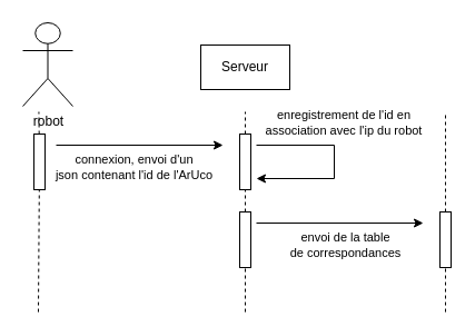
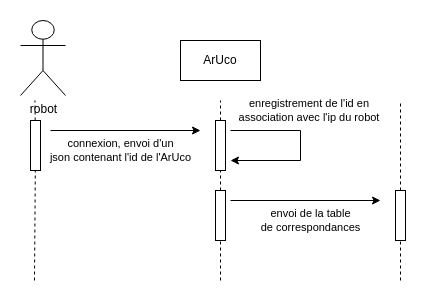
  <mxCell id="0" />
  <mxCell id="1" parent="0" />
  <mxCell id="2" value="robot" style="shape=umlActor;verticalLabelPosition=bottom;verticalAlign=top;html=1;outlineConnect=0;" vertex="1" parent="1"><mxGeometry x="20" y="20" width="45" height="75" as="geometry" /></mxCell>
- <mxCell id="3" value="Serveur" style="rounded=0;whiteSpace=wrap;html=1;" vertex="1" parent="1"><mxGeometry x="180" y="40" width="80" height="40" as="geometry" /></mxCell>
+ <mxCell id="3" value="ArUco" style="rounded=0;whiteSpace=wrap;html=1;" vertex="1" parent="1"><mxGeometry x="180" y="40" width="80" height="40" as="geometry" /></mxCell>
  <mxCell id="4" value="" style="endArrow=none;dashed=1;html=1;rounded=0;" edge="1" parent="1" source="11"><mxGeometry width="50" height="50" relative="1" as="geometry"><mxPoint x="220" y="460" as="sourcePoint" /><mxPoint x="220" y="100" as="targetPoint" /></mxGeometry></mxCell>
  <mxCell id="5" value="" style="endArrow=none;dashed=1;html=1;rounded=0;" edge="1" parent="1"><mxGeometry width="50" height="50" relative="1" as="geometry"><mxPoint x="400" y="280" as="sourcePoint" /><mxPoint x="400" y="100" as="targetPoint" /></mxGeometry></mxCell>
  <mxCell id="6" value="" style="endArrow=none;dashed=1;html=1;rounded=0;" edge="1" parent="1" source="8"><mxGeometry width="50" height="50" relative="1" as="geometry"><mxPoint x="34.44" y="460" as="sourcePoint" /><mxPoint x="34.44" y="100" as="targetPoint" /></mxGeometry></mxCell>
  <mxCell id="7" value="" style="endArrow=none;dashed=1;html=1;rounded=0;" edge="1" parent="1" target="8"><mxGeometry width="50" height="50" relative="1" as="geometry"><mxPoint x="34" y="280" as="sourcePoint" /><mxPoint x="34.44" y="100" as="targetPoint" /></mxGeometry></mxCell>
  <mxCell id="8" value="" style="rounded=0;whiteSpace=wrap;html=1;" vertex="1" parent="1"><mxGeometry x="30" y="120" width="10" height="50" as="geometry" /></mxCell>
  <mxCell id="9" value="connexion, envoi d'un&lt;div&gt;json contenant l'id de l'ArUco&lt;/div&gt;" style="endArrow=classic;html=1;rounded=0;" edge="1" parent="1"><mxGeometry x="-0.067" y="-20" width="50" height="50" relative="1" as="geometry"><mxPoint x="50" y="130" as="sourcePoint" /><mxPoint x="200" y="130" as="targetPoint" /><mxPoint as="offset" /></mxGeometry></mxCell>
  <mxCell id="10" value="" style="endArrow=none;dashed=1;html=1;rounded=0;" edge="1" parent="1" source="14" target="11"><mxGeometry width="50" height="50" relative="1" as="geometry"><mxPoint x="220" y="460" as="sourcePoint" /><mxPoint x="220" y="100" as="targetPoint" /></mxGeometry></mxCell>
  <mxCell id="11" value="" style="rounded=0;whiteSpace=wrap;html=1;" vertex="1" parent="1"><mxGeometry x="215" y="120" width="10" height="50" as="geometry" /></mxCell>
  <mxCell id="12" value="enregistrement de l'id en&amp;nbsp;&lt;div&gt;association avec&lt;span style=&quot;background-color: light-dark(#ffffff, var(--ge-dark-color, #121212)); color: light-dark(rgb(0, 0, 0), rgb(255, 255, 255));&quot;&gt;&amp;nbsp;l'ip du robot&amp;nbsp;&lt;/span&gt;&lt;/div&gt;" style="endArrow=classic;html=1;rounded=0;" edge="1" parent="1"><mxGeometry x="-0.176" y="22" width="50" height="50" relative="1" as="geometry"><mxPoint x="230" y="130" as="sourcePoint" /><mxPoint x="230" y="160" as="targetPoint" /><Array as="points"><mxPoint x="300" y="130" /><mxPoint x="300" y="160" /></Array><mxPoint x="-12" y="-20" as="offset" /></mxGeometry></mxCell>
  <mxCell id="13" value="" style="endArrow=none;dashed=1;html=1;rounded=0;" edge="1" parent="1" target="14"><mxGeometry width="50" height="50" relative="1" as="geometry"><mxPoint x="220" y="280" as="sourcePoint" /><mxPoint x="220" y="170" as="targetPoint" /></mxGeometry></mxCell>
  <mxCell id="14" value="" style="rounded=0;whiteSpace=wrap;html=1;" vertex="1" parent="1"><mxGeometry x="215" y="190" width="10" height="50" as="geometry" /></mxCell>
  <mxCell id="15" value="" style="rounded=0;whiteSpace=wrap;html=1;" vertex="1" parent="1"><mxGeometry x="395" y="190" width="10" height="50" as="geometry" /></mxCell>
  <mxCell id="16" value="envoi de la table&lt;div&gt;de correspondances&lt;/div&gt;" style="endArrow=classic;html=1;rounded=0;" edge="1" parent="1"><mxGeometry x="0.067" y="-20" width="50" height="50" relative="1" as="geometry"><mxPoint x="230" y="200" as="sourcePoint" /><mxPoint x="380" y="200" as="targetPoint" /><mxPoint as="offset" /></mxGeometry></mxCell>
